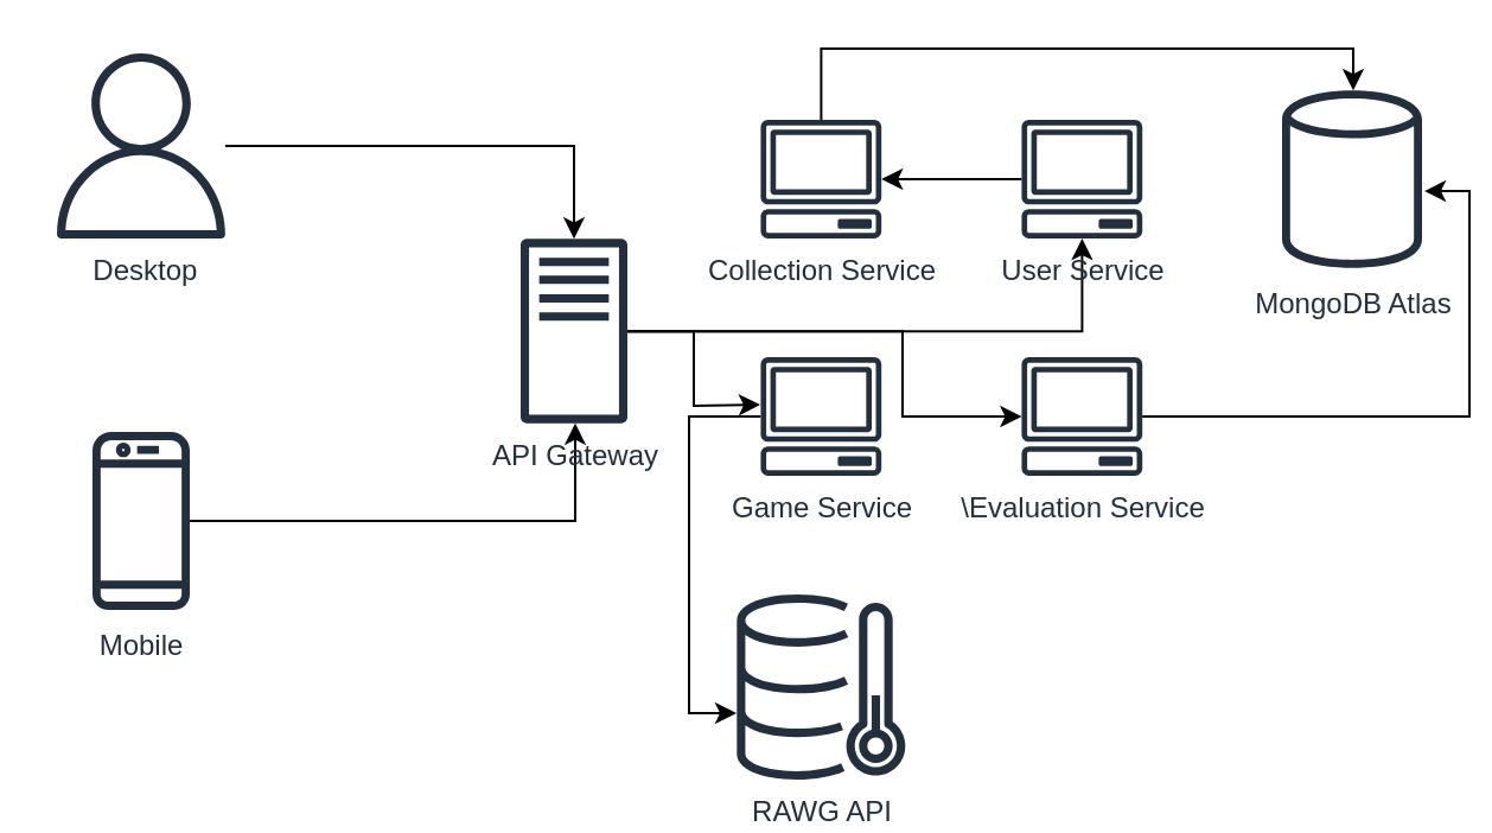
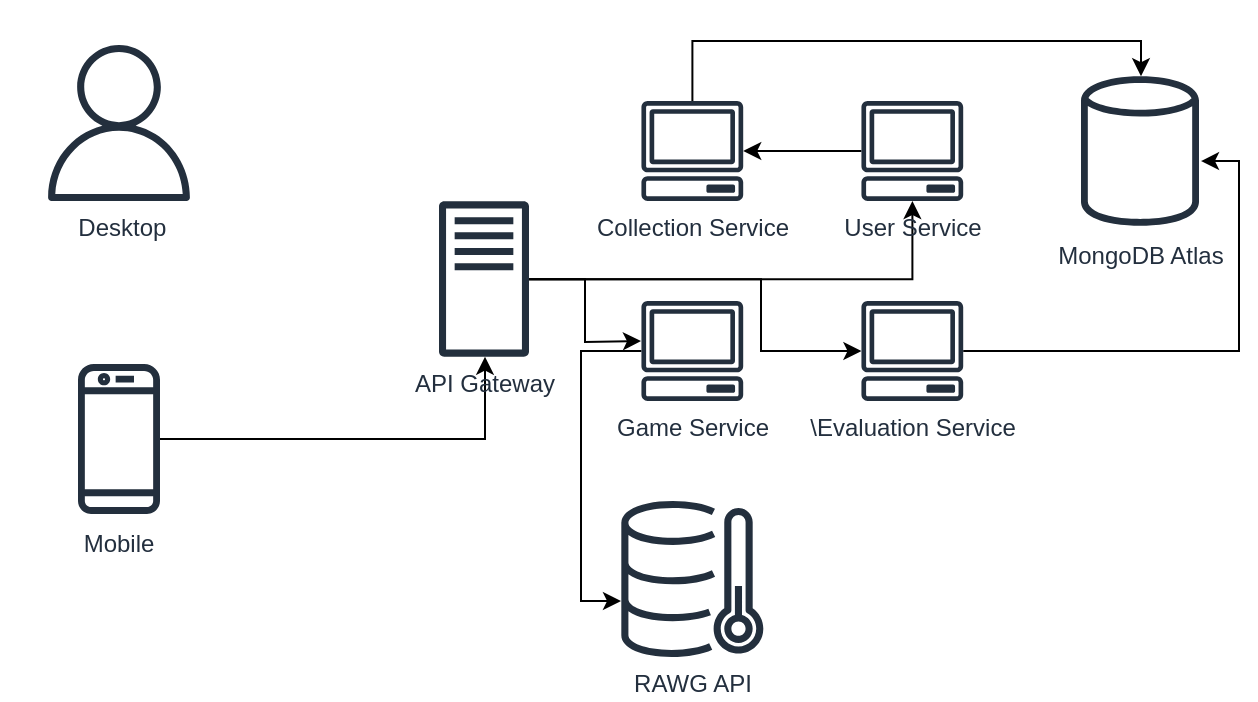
  <mxCell id="0" />
  <mxCell id="1" parent="0" />
- <mxCell id="2" style="edgeStyle=orthogonalEdgeStyle;rounded=0;orthogonalLoop=1;jettySize=auto;html=1;" edge="1" parent="1" source="3" target="8"><mxGeometry relative="1" as="geometry" /></mxCell>
  <mxCell id="3" value="&amp;nbsp;Desktop&lt;div&gt;&lt;br&gt;&lt;/div&gt;" style="sketch=0;outlineConnect=0;fontColor=#232F3E;gradientColor=none;fillColor=#232F3D;strokeColor=none;dashed=0;verticalLabelPosition=bottom;verticalAlign=top;align=center;html=1;fontSize=12;fontStyle=0;aspect=fixed;pointerEvents=1;shape=mxgraph.aws4.user;" vertex="1" parent="1"><mxGeometry x="20" y="22" width="78" height="78" as="geometry" /></mxCell>
  <mxCell id="4" style="edgeStyle=orthogonalEdgeStyle;rounded=0;orthogonalLoop=1;jettySize=auto;html=1;" edge="1" parent="1" source="5" target="8"><mxGeometry relative="1" as="geometry"><Array as="points"><mxPoint x="242" y="219" /></Array></mxGeometry></mxCell>
  <mxCell id="5" value="Mobile" style="sketch=0;outlineConnect=0;fontColor=#232F3E;gradientColor=none;fillColor=#232F3D;strokeColor=none;dashed=0;verticalLabelPosition=bottom;verticalAlign=top;align=center;html=1;fontSize=12;fontStyle=0;aspect=fixed;pointerEvents=1;shape=mxgraph.aws4.mobile_client;" vertex="1" parent="1"><mxGeometry x="38.5" y="180" width="41" height="78" as="geometry" /></mxCell>
  <mxCell id="6" style="edgeStyle=orthogonalEdgeStyle;rounded=0;orthogonalLoop=1;jettySize=auto;html=1;" edge="1" parent="1" source="8" target="14"><mxGeometry relative="1" as="geometry" /></mxCell>
  <mxCell id="7" style="edgeStyle=orthogonalEdgeStyle;rounded=0;orthogonalLoop=1;jettySize=auto;html=1;" edge="1" parent="1" source="8" target="16"><mxGeometry relative="1" as="geometry"><Array as="points"><mxPoint x="380" y="139" /><mxPoint x="380" y="175" /></Array></mxGeometry></mxCell>
  <mxCell id="8" value="API Gateway" style="sketch=0;outlineConnect=0;fontColor=#232F3E;gradientColor=none;fillColor=#232F3D;strokeColor=none;dashed=0;verticalLabelPosition=bottom;verticalAlign=top;align=center;html=1;fontSize=12;fontStyle=0;aspect=fixed;pointerEvents=1;shape=mxgraph.aws4.traditional_server;" vertex="1" parent="1"><mxGeometry x="219" y="100" width="45" height="78" as="geometry" /></mxCell>
  <mxCell id="9" style="edgeStyle=orthogonalEdgeStyle;rounded=0;orthogonalLoop=1;jettySize=auto;html=1;" edge="1" parent="1" source="10" target="18"><mxGeometry relative="1" as="geometry"><Array as="points"><mxPoint x="346" y="20" /><mxPoint x="570" y="20" /></Array></mxGeometry></mxCell>
  <mxCell id="10" value="Collection Service" style="sketch=0;outlineConnect=0;fontColor=#232F3E;gradientColor=none;fillColor=#232F3D;strokeColor=none;dashed=0;verticalLabelPosition=bottom;verticalAlign=top;align=center;html=1;fontSize=12;fontStyle=0;aspect=fixed;pointerEvents=1;shape=mxgraph.aws4.client;" vertex="1" parent="1"><mxGeometry x="320" y="50" width="51.32" height="50" as="geometry" /></mxCell>
  <mxCell id="11" style="edgeStyle=orthogonalEdgeStyle;rounded=0;orthogonalLoop=1;jettySize=auto;html=1;" edge="1" parent="1" source="12"><mxGeometry relative="1" as="geometry"><mxPoint x="310" y="300" as="targetPoint" /><Array as="points"><mxPoint x="290" y="175" /><mxPoint x="290" y="300" /><mxPoint x="310" y="300" /></Array></mxGeometry></mxCell>
  <mxCell id="12" value="Game Service" style="sketch=0;outlineConnect=0;fontColor=#232F3E;gradientColor=none;fillColor=#232F3D;strokeColor=none;dashed=0;verticalLabelPosition=bottom;verticalAlign=top;align=center;html=1;fontSize=12;fontStyle=0;aspect=fixed;pointerEvents=1;shape=mxgraph.aws4.client;" vertex="1" parent="1"><mxGeometry x="320" y="150" width="51.32" height="50" as="geometry" /></mxCell>
  <mxCell id="13" style="edgeStyle=orthogonalEdgeStyle;rounded=0;orthogonalLoop=1;jettySize=auto;html=1;" edge="1" parent="1" source="14" target="10"><mxGeometry relative="1" as="geometry" /></mxCell>
  <mxCell id="14" value="User Service" style="sketch=0;outlineConnect=0;fontColor=#232F3E;gradientColor=none;fillColor=#232F3D;strokeColor=none;dashed=0;verticalLabelPosition=bottom;verticalAlign=top;align=center;html=1;fontSize=12;fontStyle=0;aspect=fixed;pointerEvents=1;shape=mxgraph.aws4.client;" vertex="1" parent="1"><mxGeometry x="430" y="50" width="51.32" height="50" as="geometry" /></mxCell>
  <mxCell id="15" style="edgeStyle=orthogonalEdgeStyle;rounded=0;orthogonalLoop=1;jettySize=auto;html=1;entryX=1.017;entryY=0.567;entryDx=0;entryDy=0;entryPerimeter=0;" edge="1" parent="1" source="16" target="18"><mxGeometry relative="1" as="geometry" /></mxCell>
  <mxCell id="16" value="\Evaluation Service" style="sketch=0;outlineConnect=0;fontColor=#232F3E;gradientColor=none;fillColor=#232F3D;strokeColor=none;dashed=0;verticalLabelPosition=bottom;verticalAlign=top;align=center;html=1;fontSize=12;fontStyle=0;aspect=fixed;pointerEvents=1;shape=mxgraph.aws4.client;" vertex="1" parent="1"><mxGeometry x="430" y="150" width="51.32" height="50" as="geometry" /></mxCell>
  <mxCell id="17" style="edgeStyle=orthogonalEdgeStyle;rounded=0;orthogonalLoop=1;jettySize=auto;html=1;" edge="1" parent="1" source="8"><mxGeometry relative="1" as="geometry"><mxPoint x="320" y="170" as="targetPoint" /></mxGeometry></mxCell>
  <mxCell id="18" value="MongoDB Atlas" style="sketch=0;outlineConnect=0;fontColor=#232F3E;gradientColor=none;fillColor=#232F3D;strokeColor=none;dashed=0;verticalLabelPosition=bottom;verticalAlign=top;align=center;html=1;fontSize=12;fontStyle=0;aspect=fixed;pointerEvents=1;shape=mxgraph.aws4.generic_database;" vertex="1" parent="1"><mxGeometry x="540" y="36" width="59" height="78" as="geometry" /></mxCell>
  <mxCell id="19" value="RAWG API" style="sketch=0;outlineConnect=0;fontColor=#232F3E;gradientColor=none;fillColor=#232F3D;strokeColor=none;dashed=0;verticalLabelPosition=bottom;verticalAlign=top;align=center;html=1;fontSize=12;fontStyle=0;aspect=fixed;pointerEvents=1;shape=mxgraph.aws4.cold_storage;" vertex="1" parent="1"><mxGeometry x="310.16" y="250" width="71" height="78" as="geometry" /></mxCell>
